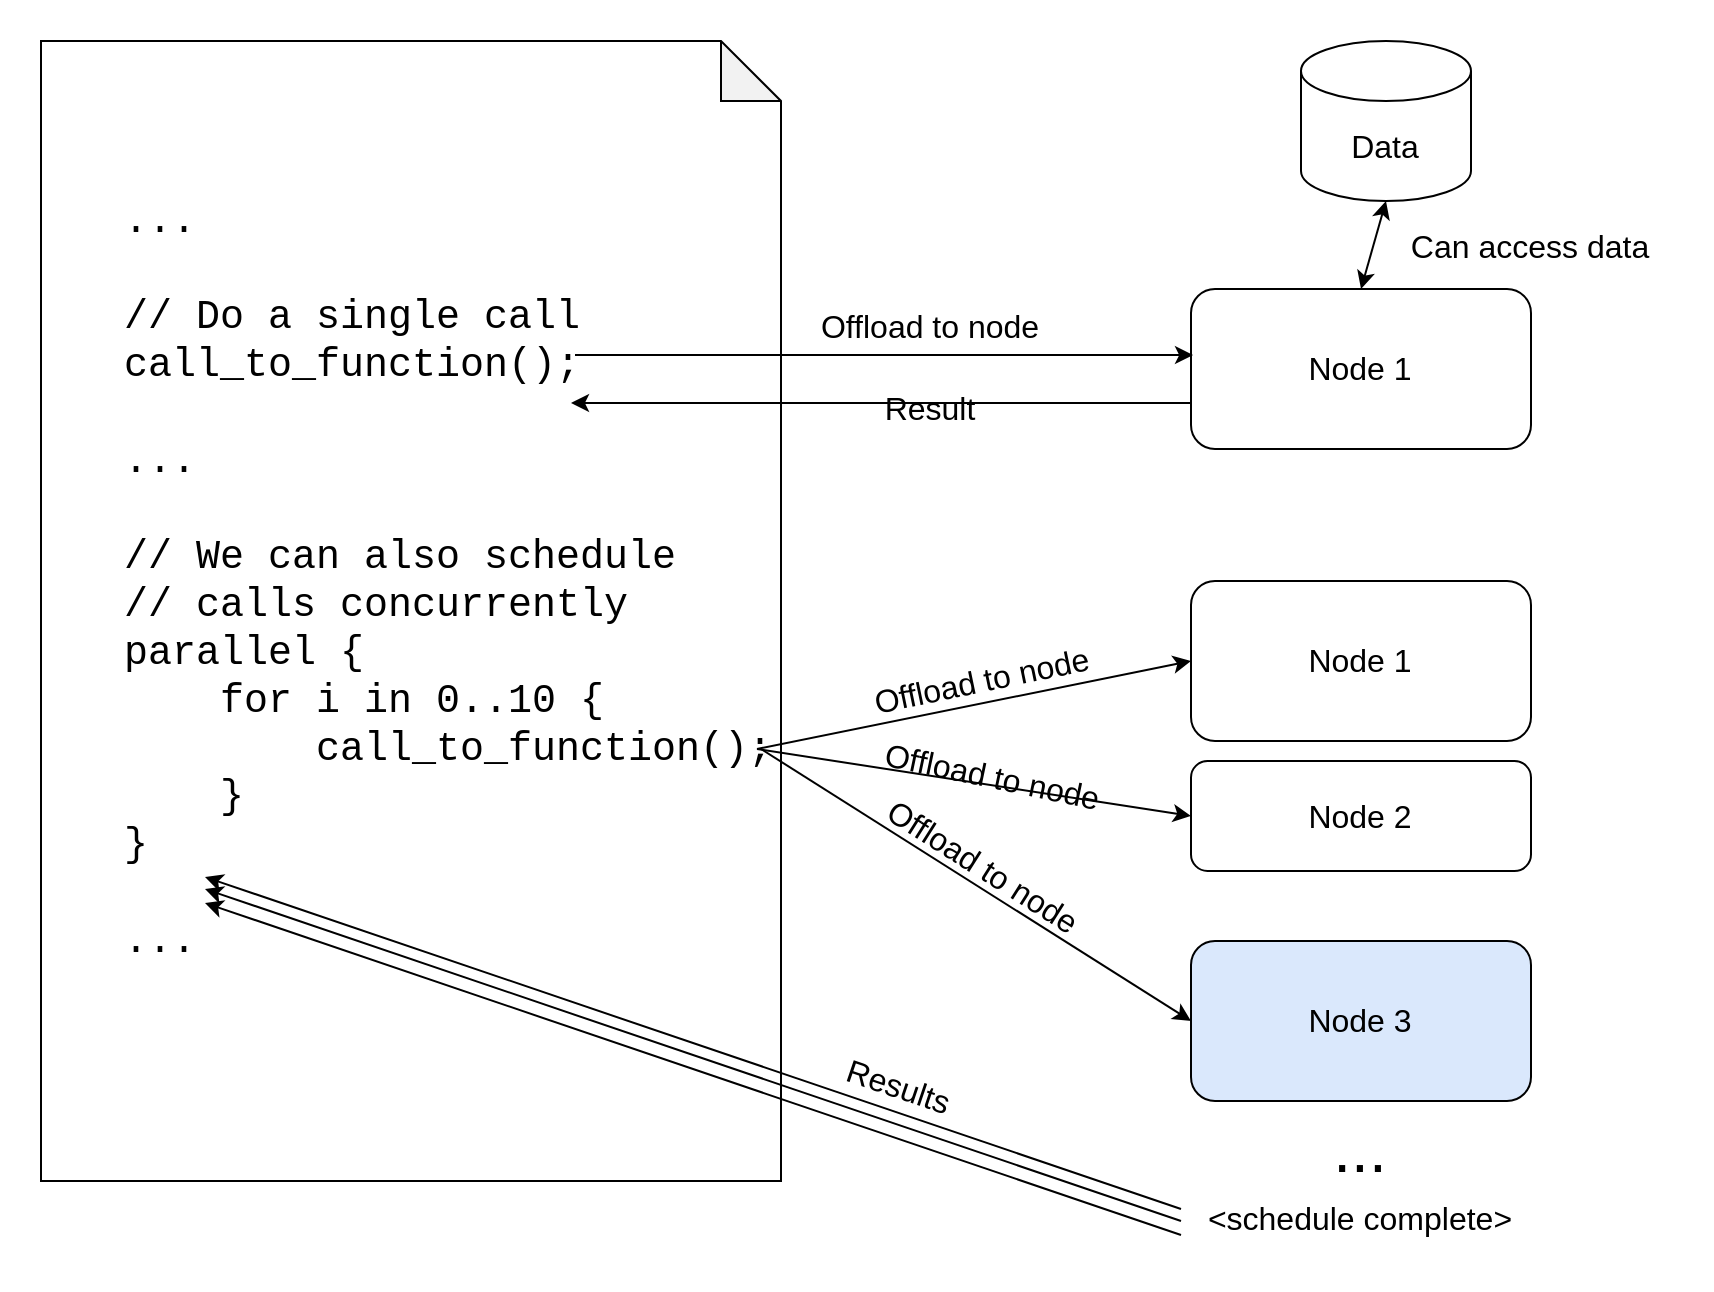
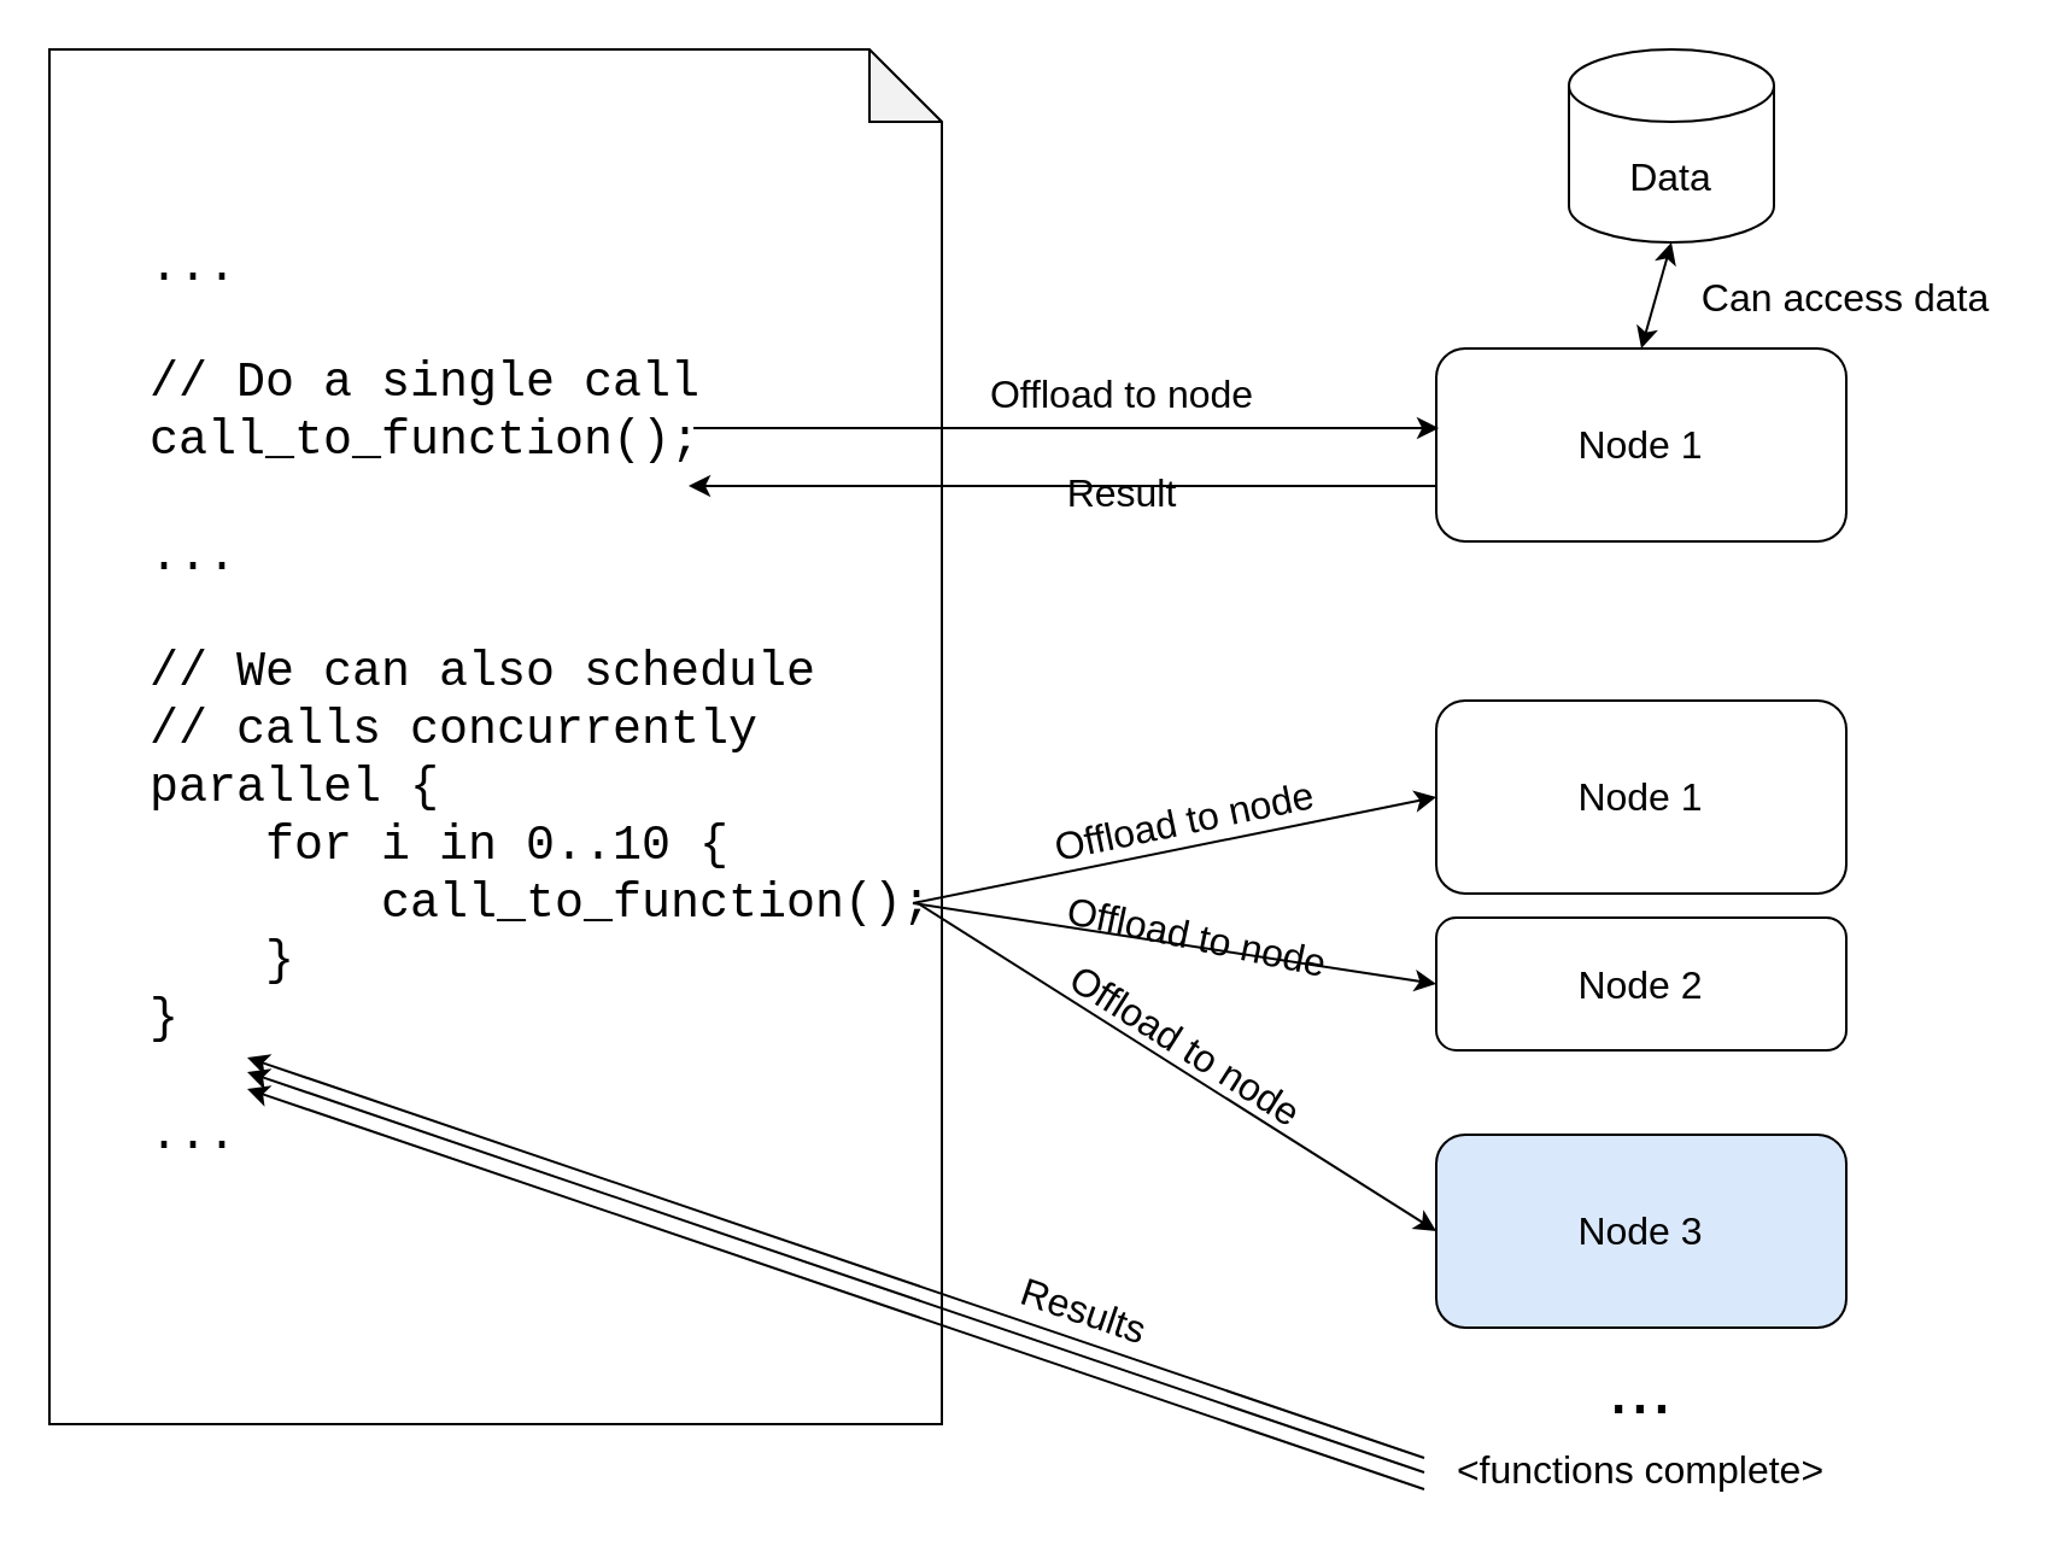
  <mxCell id="0" />
  <mxCell id="1" parent="0" />
  <mxCell id="2" value="&lt;font style=&quot;font-size: 16px&quot;&gt;Data&lt;/font&gt;" style="shape=cylinder3;whiteSpace=wrap;html=1;boundedLbl=1;backgroundOutline=1;size=15;" parent="1" vertex="1"><mxGeometry x="650" y="20" width="85" height="80" as="geometry" /></mxCell>
  <mxCell id="3" value="&lt;font style=&quot;font-size: 20px&quot; face=&quot;Courier New&quot;&gt;&lt;blockquote style=&quot;margin: 0 0 0 40px ; border: none ; padding: 0px&quot;&gt;&lt;font style=&quot;font-size: 20px&quot; face=&quot;Courier New&quot;&gt;&lt;br&gt;&lt;/font&gt;&lt;/blockquote&gt;&lt;blockquote style=&quot;margin: 0 0 0 40px ; border: none ; padding: 0px&quot;&gt;&lt;font style=&quot;font-size: 20px&quot; face=&quot;Courier New&quot;&gt;&lt;br&gt;&lt;/font&gt;&lt;/blockquote&gt;&lt;blockquote style=&quot;margin: 0 0 0 40px ; border: none ; padding: 0px&quot;&gt;&lt;br&gt;&lt;/blockquote&gt;&lt;blockquote style=&quot;margin: 0 0 0 40px ; border: none ; padding: 0px&quot;&gt;...&lt;/blockquote&gt;&lt;blockquote style=&quot;margin: 0 0 0 40px ; border: none ; padding: 0px&quot;&gt;&lt;br&gt;&lt;/blockquote&gt;&lt;blockquote style=&quot;margin: 0 0 0 40px ; border: none ; padding: 0px&quot;&gt;// Do a single call&lt;/blockquote&gt;&lt;blockquote style=&quot;margin: 0 0 0 40px ; border: none ; padding: 0px&quot;&gt;call_to_function();&lt;/blockquote&gt;&lt;blockquote style=&quot;margin: 0 0 0 40px ; border: none ; padding: 0px&quot;&gt;&lt;br&gt;&lt;/blockquote&gt;&lt;blockquote style=&quot;margin: 0 0 0 40px ; border: none ; padding: 0px&quot;&gt;...&lt;/blockquote&gt;&lt;blockquote style=&quot;margin: 0 0 0 40px ; border: none ; padding: 0px&quot;&gt;&lt;br&gt;&lt;/blockquote&gt;&lt;blockquote style=&quot;margin: 0 0 0 40px ; border: none ; padding: 0px&quot;&gt;// We can also schedule&lt;/blockquote&gt;&lt;blockquote style=&quot;margin: 0 0 0 40px ; border: none ; padding: 0px&quot;&gt;// calls concurrently&lt;/blockquote&gt;&lt;blockquote style=&quot;margin: 0 0 0 40px ; border: none ; padding: 0px&quot;&gt;parallel {&lt;/blockquote&gt;&lt;blockquote style=&quot;margin: 0 0 0 40px ; border: none ; padding: 0px&quot;&gt;&amp;nbsp; &amp;nbsp; for i in 0..10 {&lt;/blockquote&gt;&lt;blockquote style=&quot;margin: 0 0 0 40px ; border: none ; padding: 0px&quot;&gt;&amp;nbsp; &amp;nbsp; &amp;nbsp; &amp;nbsp; call_to_function();&lt;/blockquote&gt;&lt;blockquote style=&quot;margin: 0 0 0 40px ; border: none ; padding: 0px&quot;&gt;&amp;nbsp; &amp;nbsp; }&lt;/blockquote&gt;&lt;blockquote style=&quot;margin: 0 0 0 40px ; border: none ; padding: 0px&quot;&gt;}&lt;/blockquote&gt;&lt;blockquote style=&quot;margin: 0 0 0 40px ; border: none ; padding: 0px&quot;&gt;&lt;br&gt;&lt;/blockquote&gt;&lt;blockquote style=&quot;margin: 0 0 0 40px ; border: none ; padding: 0px&quot;&gt;...&lt;/blockquote&gt;&lt;/font&gt;" style="shape=note;whiteSpace=wrap;html=1;backgroundOutline=1;darkOpacity=0.05;align=left;verticalAlign=top;" parent="1" vertex="1"><mxGeometry x="20" y="20" width="370" height="570" as="geometry" /></mxCell>
  <mxCell id="4" value="&lt;font style=&quot;font-size: 16px&quot;&gt;Node 1&lt;/font&gt;" style="rounded=1;whiteSpace=wrap;html=1;" parent="1" vertex="1"><mxGeometry x="595" y="144" width="170" height="80" as="geometry" /></mxCell>
  <mxCell id="5" value="" style="endArrow=classic;html=1;rounded=0;fontFamily=Courier New;fontSize=16;entryX=0.006;entryY=0.413;entryDx=0;entryDy=0;entryPerimeter=0;" parent="1" target="4" edge="1"><mxGeometry width="50" height="50" relative="1" as="geometry"><mxPoint x="287" y="177" as="sourcePoint" /><mxPoint x="590" y="334" as="targetPoint" /></mxGeometry></mxCell>
  <mxCell id="6" value="" style="endArrow=classic;html=1;rounded=0;fontFamily=Courier New;fontSize=16;" parent="1" edge="1"><mxGeometry width="50" height="50" relative="1" as="geometry"><mxPoint x="595" y="201" as="sourcePoint" /><mxPoint x="285" y="201" as="targetPoint" /></mxGeometry></mxCell>
  <mxCell id="7" value="&lt;font face=&quot;Helvetica&quot;&gt;Offload to node&lt;/font&gt;" style="text;html=1;strokeColor=none;fillColor=none;align=center;verticalAlign=middle;whiteSpace=wrap;rounded=0;fontFamily=Courier New;fontSize=16;" parent="1" vertex="1"><mxGeometry x="400" y="154" width="130" height="20" as="geometry" /></mxCell>
  <mxCell id="8" value="" style="endArrow=classic;startArrow=classic;html=1;rounded=0;fontFamily=Helvetica;fontSize=16;exitX=0.5;exitY=0;exitDx=0;exitDy=0;entryX=0.5;entryY=1;entryDx=0;entryDy=0;entryPerimeter=0;" parent="1" source="4" target="2" edge="1"><mxGeometry width="50" height="50" relative="1" as="geometry"><mxPoint x="650" y="144" as="sourcePoint" /><mxPoint x="700" y="94" as="targetPoint" /></mxGeometry></mxCell>
  <mxCell id="9" value="Can access data" style="text;html=1;strokeColor=none;fillColor=none;align=center;verticalAlign=middle;whiteSpace=wrap;rounded=0;fontFamily=Helvetica;fontSize=16;" parent="1" vertex="1"><mxGeometry x="695" y="108" width="140" height="30" as="geometry" /></mxCell>
  <mxCell id="10" value="&lt;font style=&quot;font-size: 16px&quot;&gt;Node 1&lt;/font&gt;" style="rounded=1;whiteSpace=wrap;html=1;" parent="1" vertex="1"><mxGeometry x="595" y="290" width="170" height="80" as="geometry" /></mxCell>
  <mxCell id="11" value="&lt;font style=&quot;font-size: 16px&quot;&gt;Node 2&lt;/font&gt;" style="rounded=1;whiteSpace=wrap;html=1;" parent="1" vertex="1"><mxGeometry x="595" y="380" width="170" height="55" as="geometry" /></mxCell>
  <mxCell id="12" value="&lt;font style=&quot;font-size: 16px&quot;&gt;Node 3&lt;/font&gt;" style="rounded=1;whiteSpace=wrap;html=1;fillColor=#dae8fc;" parent="1" vertex="1"><mxGeometry x="595" y="470" width="170" height="80" as="geometry" /></mxCell>
  <mxCell id="13" value="..." style="text;html=1;strokeColor=none;fillColor=none;align=center;verticalAlign=middle;whiteSpace=wrap;rounded=0;fontFamily=Helvetica;fontSize=32;" parent="1" vertex="1"><mxGeometry x="650" y="560" width="60" height="30" as="geometry" /></mxCell>
  <mxCell id="14" value="&lt;font style=&quot;font-size: 16px&quot;&gt;Result&lt;/font&gt;" style="text;html=1;strokeColor=none;fillColor=none;align=center;verticalAlign=middle;whiteSpace=wrap;rounded=0;fontFamily=Helvetica;fontSize=32;" parent="1" vertex="1"><mxGeometry x="435" y="184" width="60" height="30" as="geometry" /></mxCell>
  <mxCell id="15" value="" style="endArrow=classic;html=1;rounded=0;fontFamily=Courier New;fontSize=16;entryX=0;entryY=0.5;entryDx=0;entryDy=0;" parent="1" target="10" edge="1"><mxGeometry width="50" height="50" relative="1" as="geometry"><mxPoint x="378" y="374" as="sourcePoint" /><mxPoint x="560" y="374" as="targetPoint" /></mxGeometry></mxCell>
  <mxCell id="16" value="&lt;font face=&quot;Helvetica&quot;&gt;Offload to node&lt;/font&gt;" style="text;html=1;strokeColor=none;fillColor=none;align=center;verticalAlign=middle;whiteSpace=wrap;rounded=0;fontFamily=Courier New;fontSize=16;rotation=-11.7;" parent="1" vertex="1"><mxGeometry x="426" y="331" width="130" height="20" as="geometry" /></mxCell>
  <mxCell id="17" value="" style="endArrow=classic;html=1;rounded=0;fontFamily=Helvetica;fontSize=16;entryX=0;entryY=0.5;entryDx=0;entryDy=0;" parent="1" target="11" edge="1"><mxGeometry width="50" height="50" relative="1" as="geometry"><mxPoint x="378" y="374" as="sourcePoint" /><mxPoint x="510" y="404" as="targetPoint" /></mxGeometry></mxCell>
  <mxCell id="18" value="&lt;font face=&quot;Helvetica&quot;&gt;Offload to node&lt;/font&gt;" style="text;html=1;strokeColor=none;fillColor=none;align=center;verticalAlign=middle;whiteSpace=wrap;rounded=0;fontFamily=Courier New;fontSize=16;rotation=11.8;" parent="1" vertex="1"><mxGeometry x="431" y="379" width="130" height="20" as="geometry" /></mxCell>
  <mxCell id="19" value="" style="endArrow=classic;html=1;rounded=0;fontFamily=Courier New;fontSize=16;entryX=0;entryY=0.5;entryDx=0;entryDy=0;" parent="1" target="12" edge="1"><mxGeometry width="50" height="50" relative="1" as="geometry"><mxPoint x="380" y="374" as="sourcePoint" /><mxPoint x="605" y="340" as="targetPoint" /></mxGeometry></mxCell>
  <mxCell id="20" value="&lt;font face=&quot;Helvetica&quot;&gt;Offload to node&lt;/font&gt;" style="text;html=1;strokeColor=none;fillColor=none;align=center;verticalAlign=middle;whiteSpace=wrap;rounded=0;fontFamily=Courier New;fontSize=16;rotation=32.4;" parent="1" vertex="1"><mxGeometry x="426" y="424" width="130" height="20" as="geometry" /></mxCell>
  <mxCell id="21" value="" style="endArrow=classic;html=1;rounded=0;fontFamily=Helvetica;fontSize=16;" parent="1" edge="1"><mxGeometry width="50" height="50" relative="1" as="geometry"><mxPoint x="590" y="604" as="sourcePoint" /><mxPoint x="102" y="438" as="targetPoint" /></mxGeometry></mxCell>
  <mxCell id="22" value="" style="endArrow=classic;html=1;rounded=0;fontFamily=Helvetica;fontSize=16;" parent="1" edge="1"><mxGeometry width="50" height="50" relative="1" as="geometry"><mxPoint x="590" y="610" as="sourcePoint" /><mxPoint x="102" y="444" as="targetPoint" /></mxGeometry></mxCell>
  <mxCell id="23" value="" style="endArrow=classic;html=1;rounded=0;fontFamily=Helvetica;fontSize=16;" parent="1" edge="1"><mxGeometry width="50" height="50" relative="1" as="geometry"><mxPoint x="590" y="617" as="sourcePoint" /><mxPoint x="102" y="451" as="targetPoint" /></mxGeometry></mxCell>
  <mxCell id="24" value="&lt;font face=&quot;Helvetica&quot;&gt;Results&lt;br&gt;&lt;/font&gt;" style="text;html=1;strokeColor=none;fillColor=none;align=center;verticalAlign=middle;whiteSpace=wrap;rounded=0;fontFamily=Courier New;fontSize=16;rotation=18.7;" parent="1" vertex="1"><mxGeometry x="384" y="534" width="130" height="20" as="geometry" /></mxCell>
- <mxCell id="25" value="&amp;lt;schedule complete&amp;gt;" style="text;html=1;strokeColor=none;fillColor=none;align=center;verticalAlign=middle;whiteSpace=wrap;rounded=0;fontFamily=Helvetica;fontSize=16;" parent="1" vertex="1"><mxGeometry x="595" y="594" width="170" height="30" as="geometry" /></mxCell>
+ <mxCell id="25" value="&amp;lt;functions complete&amp;gt;" style="text;html=1;strokeColor=none;fillColor=none;align=center;verticalAlign=middle;whiteSpace=wrap;rounded=0;fontFamily=Helvetica;fontSize=16;" parent="1" vertex="1"><mxGeometry x="595" y="594" width="170" height="30" as="geometry" /></mxCell>
